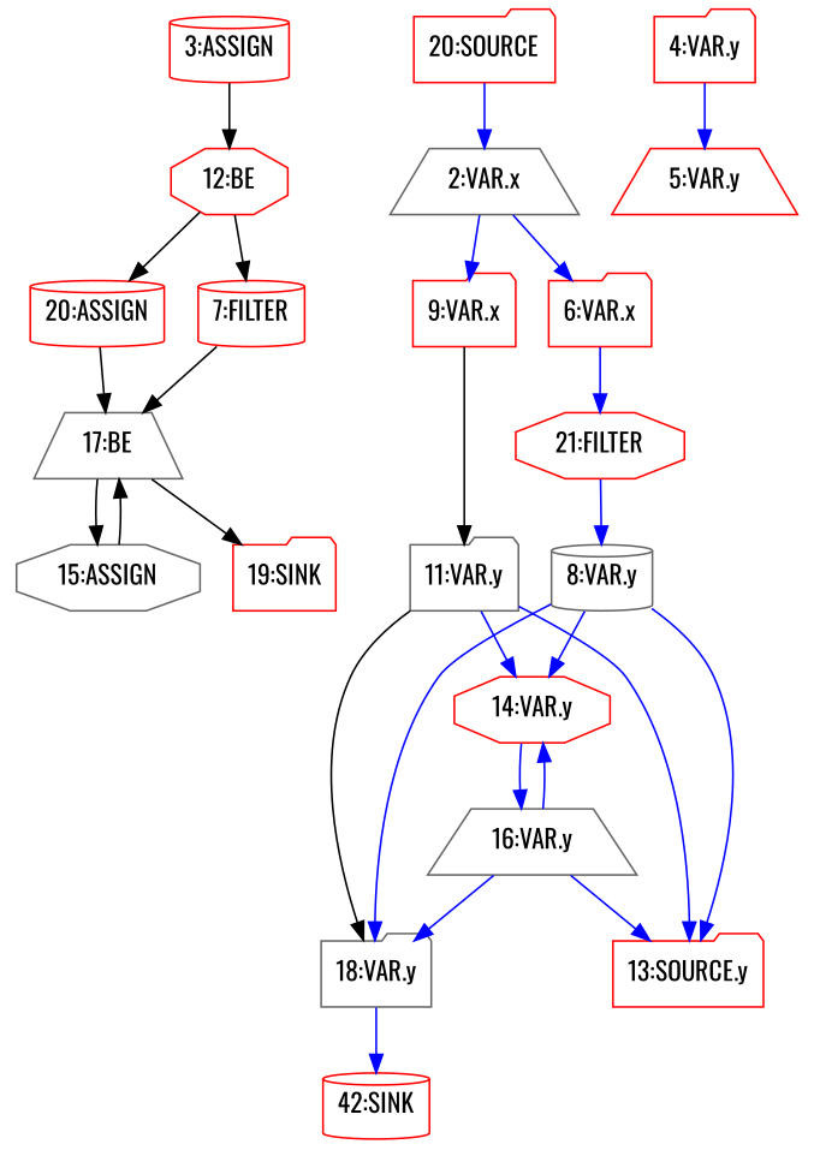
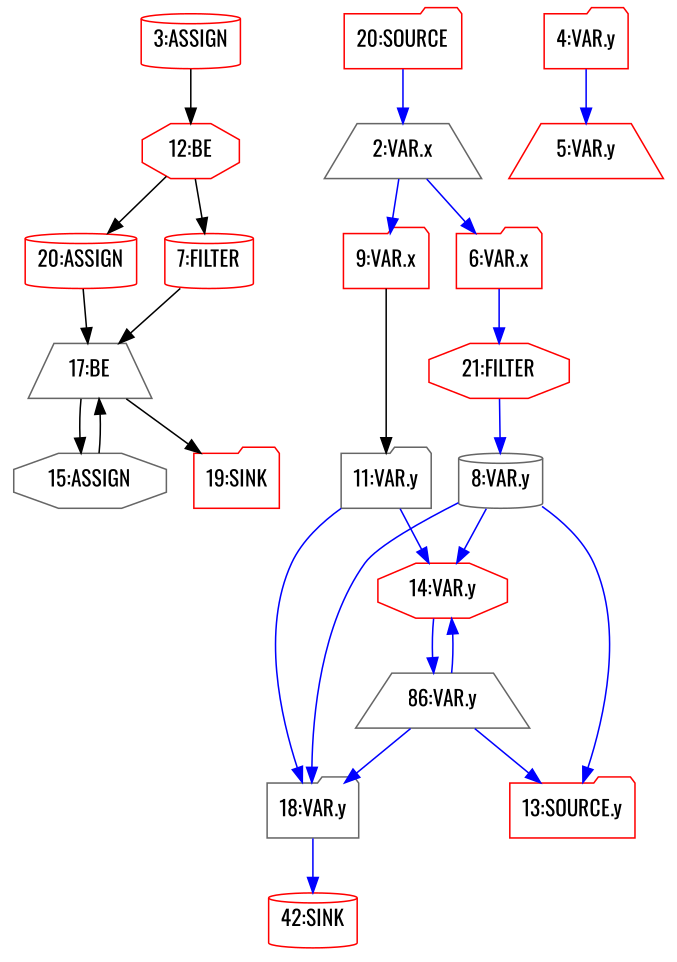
  digraph {
    fontname=Oswald
    node [color=red fontname=Oswald shape=folder]
    edge [color=blue fontname=Oswald]
    n1 [label="3:ASSIGN" shape=cylinder]
    n2 [label="12:BE" shape=octagon]
    n3 [label="20:ASSIGN" shape=cylinder]
    n4 [label="7:FILTER" shape=cylinder]
    n5 [color=gray40 label="17:BE" shape=trapezium]
    n6 [color=gray40 label="15:ASSIGN" shape=octagon]
    n7 [label="19:SINK"]
    n8 [color=gray40 label="2:VAR.x" shape=trapezium]
    n9 [label="6:VAR.x"]
    n10 [label="9:VAR.x"]
    n11 [label="21:FILTER" shape=octagon]
    n12 [color=gray40 label="11:VAR.y"]
    n13 [label="4:VAR.y"]
    n14 [label="5:VAR.y" shape=trapezium]
    n15 [color=gray40 label="8:VAR.y" shape=cylinder]
    n16 [label="13:SOURCE.y"]
    n17 [label="14:VAR.y" shape=octagon]
    n18 [color=gray40 label="18:VAR.y"]
-   n19 [color=gray40 label="16:VAR.y" shape=trapezium]
+   n19 [color=gray40 label="86:VAR.y" shape=trapezium]
    n20 [label="42:SINK" shape=cylinder]
    n21 [label="20:SOURCE"]
    n1 -> n2 [color=black]
    n2 -> n3 [color=black]
    n2 -> n4 [color=black]
    n3 -> n5 [color=black]
    n4 -> n5 [color=black]
    n5 -> n6 [color=black]
    n5 -> n7 [color=black]
    n6 -> n5 [color=black]
    n8 -> n9
    n8 -> n10
    n9 -> n11
    n10 -> n12 [color=black]
    n11 -> n15
-   n12 -> n16
    n12 -> n17
-   n12 -> n18 [color=black]
+   n12 -> n18
    n13 -> n14
    n15 -> n16
    n15 -> n17
    n15 -> n18
    n17 -> n19
    n18 -> n20
    n19 -> n16
    n19 -> n17
    n19 -> n18
    n21 -> n8
  }
